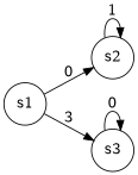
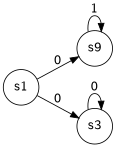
  digraph {
    rankdir=LR
    node [shape=circle]
    n1 [label=s1]
-   n2 [label=s2]
+   n2 [label=s9]
    n3 [label=s3]
    n1 -> n2 [label=0]
-   n1 -> n3 [label=3]
+   n1 -> n3 [label=0]
    n2 -> n2 [label=1]
    n3 -> n3 [label=0]
  }
